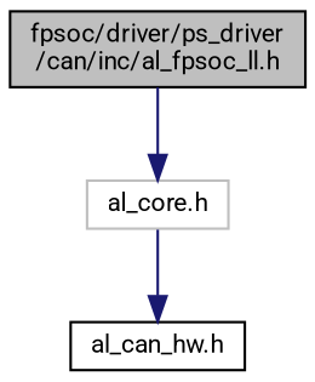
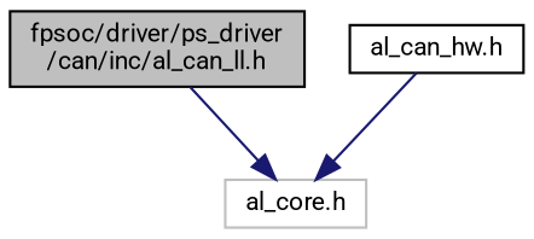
  digraph {
    fontname=Roboto
    node [color=black fillcolor=white fontname=Roboto fontsize=10 shape=record style=filled]
    edge [color=midnightblue fontname=Roboto fontsize=10 labelfontname=Helvetica labelfontsize=10 style=solid]
-   n1 [fillcolor=grey75 fontcolor=black height=0.2 label="fpsoc/driver/ps_driver\l/can/inc/al_fpsoc_ll.h" width=0.4]
+   n1 [fillcolor=grey75 fontcolor=black height=0.2 label="fpsoc/driver/ps_driver\l/can/inc/al_can_ll.h" width=0.4]
    n2 [color=grey75 height=0.2 label="al_core.h" width=0.4]
    n3 [height=0.2 label="al_can_hw.h" width=0.4]
    n1 -> n2
-   n2 -> n3
+   n3 -> n2
  }
